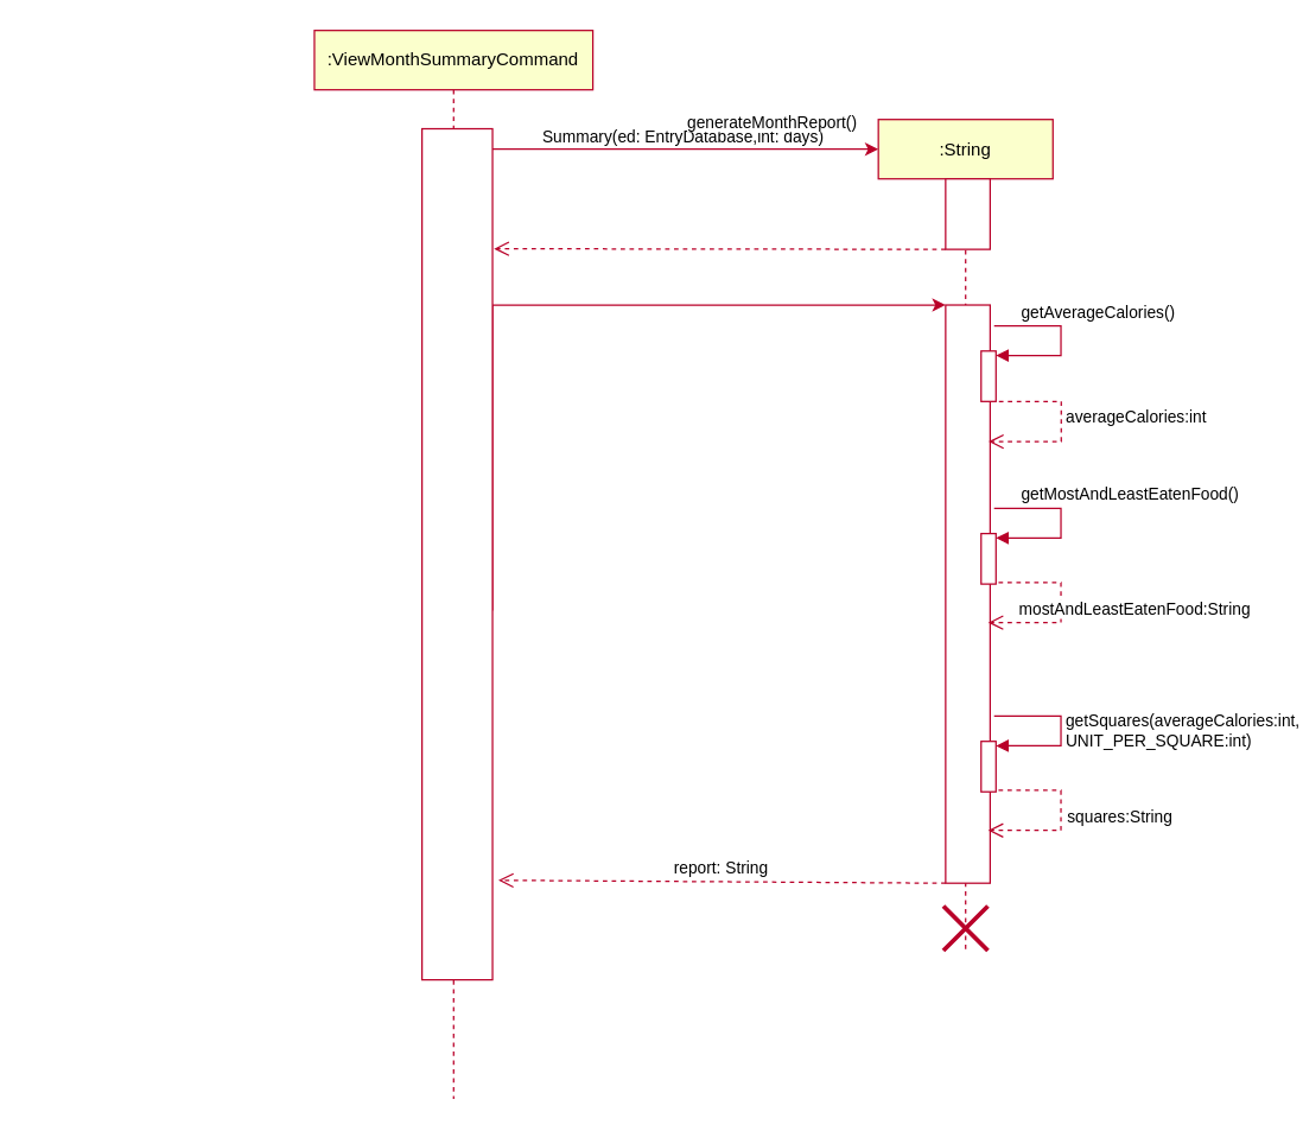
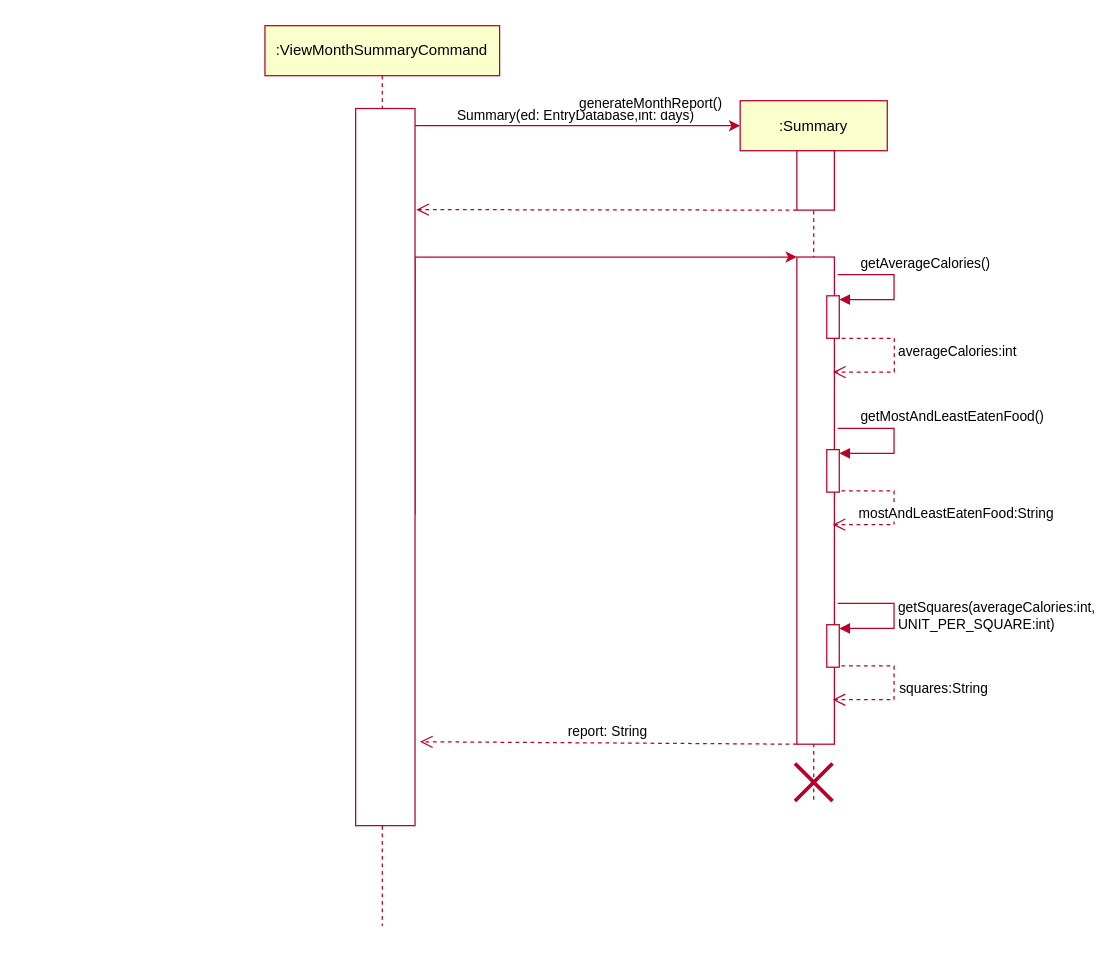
  <mxCell id="0" />
  <mxCell id="1" parent="0" />
- <mxCell id="2" value=":String" style="shape=umlLifeline;perimeter=lifelinePerimeter;container=1;collapsible=0;recursiveResize=0;rounded=0;shadow=0;strokeWidth=1;fillColor=#fbffcc;strokeColor=#b90029;" parent="1" vertex="1"><mxGeometry x="591.37" y="80" width="117.63" height="560" as="geometry" /></mxCell>
+ <mxCell id="2" value=":Summary" style="shape=umlLifeline;perimeter=lifelinePerimeter;container=1;collapsible=0;recursiveResize=0;rounded=0;shadow=0;strokeWidth=1;fillColor=#fbffcc;strokeColor=#b90029;" parent="1" vertex="1"><mxGeometry x="591.37" y="80" width="117.63" height="560" as="geometry" /></mxCell>
  <mxCell id="3" value="" style="rounded=0;whiteSpace=wrap;html=1;rotation=90;strokeColor=#b90029;" parent="2" vertex="1"><mxGeometry x="36.57" y="48.75" width="47.5" height="30" as="geometry" /></mxCell>
  <mxCell id="4" value="" style="rounded=0;whiteSpace=wrap;html=1;rotation=90;strokeColor=#b90029;" parent="2" vertex="1"><mxGeometry x="-134.45" y="304.78" width="389.56" height="30" as="geometry" /></mxCell>
  <mxCell id="5" value="" style="html=1;points=[];perimeter=orthogonalPerimeter;strokeColor=#b90029;" parent="2" vertex="1"><mxGeometry x="69.25" y="156" width="10" height="34" as="geometry" /></mxCell>
  <mxCell id="6" value="getAverageCalories()" style="edgeStyle=orthogonalEdgeStyle;html=1;align=left;spacingLeft=2;endArrow=block;rounded=0;entryX=1;entryY=0;strokeColor=#b90029;" parent="2" edge="1"><mxGeometry x="-0.733" y="9" relative="1" as="geometry"><mxPoint x="78" y="139" as="sourcePoint" /><Array as="points"><mxPoint x="123" y="139" /><mxPoint x="123" y="159" /></Array><mxPoint x="79.25" y="159" as="targetPoint" /><mxPoint as="offset" /></mxGeometry></mxCell>
  <mxCell id="7" value="" style="html=1;points=[];perimeter=orthogonalPerimeter;strokeColor=#b90029;" parent="2" vertex="1"><mxGeometry x="69.25" y="279" width="10" height="34" as="geometry" /></mxCell>
  <mxCell id="8" value="getMostAndLeastEatenFood()" style="edgeStyle=orthogonalEdgeStyle;html=1;align=left;spacingLeft=2;endArrow=block;rounded=0;entryX=1;entryY=0;strokeColor=#b90029;" parent="2" edge="1"><mxGeometry x="-0.733" y="9" relative="1" as="geometry"><mxPoint x="78" y="262" as="sourcePoint" /><Array as="points"><mxPoint x="123" y="262" /><mxPoint x="123" y="282" /></Array><mxPoint x="79.25" y="282" as="targetPoint" /><mxPoint as="offset" /></mxGeometry></mxCell>
  <mxCell id="9" value="mostAndLeastEatenFood:String" style="html=1;verticalAlign=bottom;endArrow=open;dashed=1;endSize=8;rounded=0;edgeStyle=orthogonalEdgeStyle;exitX=1.175;exitY=0.794;exitDx=0;exitDy=0;exitPerimeter=0;strokeColor=#b90029;" parent="2" edge="1"><mxGeometry x="0.17" y="-50" relative="1" as="geometry"><mxPoint x="74" y="339" as="targetPoint" /><mxPoint x="81" y="311.996" as="sourcePoint" /><Array as="points"><mxPoint x="123" y="312" /><mxPoint x="123" y="339" /></Array><mxPoint x="50" y="50" as="offset" /></mxGeometry></mxCell>
  <mxCell id="10" value="" style="html=1;points=[];perimeter=orthogonalPerimeter;strokeColor=#b90029;" parent="2" vertex="1"><mxGeometry x="69.25" y="419" width="10" height="34" as="geometry" /></mxCell>
  <mxCell id="11" value="getSquares(averageCalories:int, &lt;br&gt;UNIT_PER_SQUARE:int)" style="edgeStyle=orthogonalEdgeStyle;html=1;align=left;spacingLeft=2;endArrow=block;rounded=0;entryX=1;entryY=0;strokeColor=#b90029;" parent="2" edge="1"><mxGeometry x="0.011" relative="1" as="geometry"><mxPoint x="78" y="402" as="sourcePoint" /><Array as="points"><mxPoint x="123" y="402" /><mxPoint x="123" y="422" /></Array><mxPoint x="79.25" y="422" as="targetPoint" /><mxPoint as="offset" /></mxGeometry></mxCell>
  <mxCell id="12" value="squares:String" style="html=1;verticalAlign=bottom;endArrow=open;dashed=1;endSize=8;rounded=0;edgeStyle=orthogonalEdgeStyle;exitX=1.175;exitY=0.794;exitDx=0;exitDy=0;exitPerimeter=0;strokeColor=#b90029;" parent="2" edge="1"><mxGeometry x="0.17" y="-40" relative="1" as="geometry"><mxPoint x="74" y="479" as="targetPoint" /><mxPoint x="81" y="451.996" as="sourcePoint" /><Array as="points"><mxPoint x="123" y="452" /><mxPoint x="123" y="479" /></Array><mxPoint x="40" y="40" as="offset" /></mxGeometry></mxCell>
  <mxCell id="13" value="averageCalories:int" style="html=1;verticalAlign=bottom;endArrow=open;dashed=1;endSize=8;rounded=0;edgeStyle=orthogonalEdgeStyle;exitX=1.175;exitY=0.794;exitDx=0;exitDy=0;exitPerimeter=0;strokeColor=#b90029;" parent="2" edge="1"><mxGeometry x="0.051" y="50" relative="1" as="geometry"><mxPoint x="74.25" y="217" as="targetPoint" /><mxPoint x="81.25" y="189.996" as="sourcePoint" /><Array as="points"><mxPoint x="123.25" y="190" /><mxPoint x="123.25" y="217" /></Array><mxPoint as="offset" /></mxGeometry></mxCell>
  <mxCell id="14" value="" style="shape=umlDestroy;whiteSpace=wrap;html=1;strokeWidth=3;strokeColor=#b90029;" parent="2" vertex="1"><mxGeometry x="43.81" y="530" width="30" height="30" as="geometry" /></mxCell>
  <mxCell id="15" value="" style="endArrow=classic;html=1;rounded=0;edgeStyle=orthogonalEdgeStyle;strokeColor=#b90029;" parent="1" source="21" edge="1"><mxGeometry relative="1" as="geometry"><mxPoint x="441.37" y="100" as="sourcePoint" /><mxPoint x="591.37" y="100" as="targetPoint" /><Array as="points"><mxPoint x="307.37" y="100" /></Array></mxGeometry></mxCell>
  <mxCell id="16" value="&amp;nbsp; &amp;nbsp; &amp;nbsp; &amp;nbsp;Summary(ed: EntryDatabase,int: days)" style="edgeLabel;resizable=0;html=1;align=left;verticalAlign=bottom;" parent="15" connectable="0" vertex="1"><mxGeometry x="-1" relative="1" as="geometry"><mxPoint x="34" y="14" as="offset" /></mxGeometry></mxCell>
  <mxCell id="17" value="" style="verticalAlign=bottom;endArrow=open;dashed=1;endSize=8;shadow=0;strokeWidth=1;entryX=0.39;entryY=-0.021;entryDx=0;entryDy=0;entryPerimeter=0;exitX=1;exitY=1;exitDx=0;exitDy=0;strokeColor=#b90029;" parent="1" source="3" edge="1"><mxGeometry relative="1" as="geometry"><mxPoint x="332.367" y="167.1" as="targetPoint" /><mxPoint x="632" y="167" as="sourcePoint" /></mxGeometry></mxCell>
  <mxCell id="18" value="" style="endArrow=classic;html=1;rounded=0;edgeStyle=orthogonalEdgeStyle;entryX=0;entryY=1;entryDx=0;entryDy=0;exitX=0.566;exitY=0;exitDx=0;exitDy=0;exitPerimeter=0;strokeColor=#b90029;" parent="1" source="21" target="4" edge="1"><mxGeometry relative="1" as="geometry"><mxPoint x="441.37" y="205" as="sourcePoint" /><mxPoint x="811.87" y="210" as="targetPoint" /><Array as="points"><mxPoint x="331.37" y="205" /></Array></mxGeometry></mxCell>
  <mxCell id="19" value="generateMonthReport()" style="edgeLabel;resizable=0;html=1;align=left;verticalAlign=bottom;" parent="18" connectable="0" vertex="1"><mxGeometry x="-1" relative="1" as="geometry"><mxPoint x="130" y="-321" as="offset" /></mxGeometry></mxCell>
  <mxCell id="20" value=":ViewMonthSummaryCommand" style="shape=umlLifeline;perimeter=lifelinePerimeter;whiteSpace=wrap;html=1;container=1;collapsible=0;recursiveResize=0;outlineConnect=0;fillColor=#fbffcc;strokeColor=#b90029;" parent="1" vertex="1"><mxGeometry x="211.37" y="20" width="187.63" height="720" as="geometry" /></mxCell>
  <mxCell id="21" value="" style="rounded=0;whiteSpace=wrap;html=1;rotation=90;strokeColor=#b90029;" parent="20" vertex="1"><mxGeometry x="-190.46" y="329.22" width="573.43" height="47.5" as="geometry" /></mxCell>
  <mxCell id="22" value="report: String" style="verticalAlign=bottom;endArrow=open;dashed=1;endSize=8;shadow=0;strokeWidth=1;entryX=0.883;entryY=-0.084;entryDx=0;entryDy=0;entryPerimeter=0;exitX=1;exitY=1;exitDx=0;exitDy=0;strokeColor=#b90029;" parent="1" source="4" target="21" edge="1"><mxGeometry relative="1" as="geometry"><mxPoint x="321.87" y="764" as="targetPoint" /><mxPoint x="612" y="767" as="sourcePoint" /></mxGeometry></mxCell>
